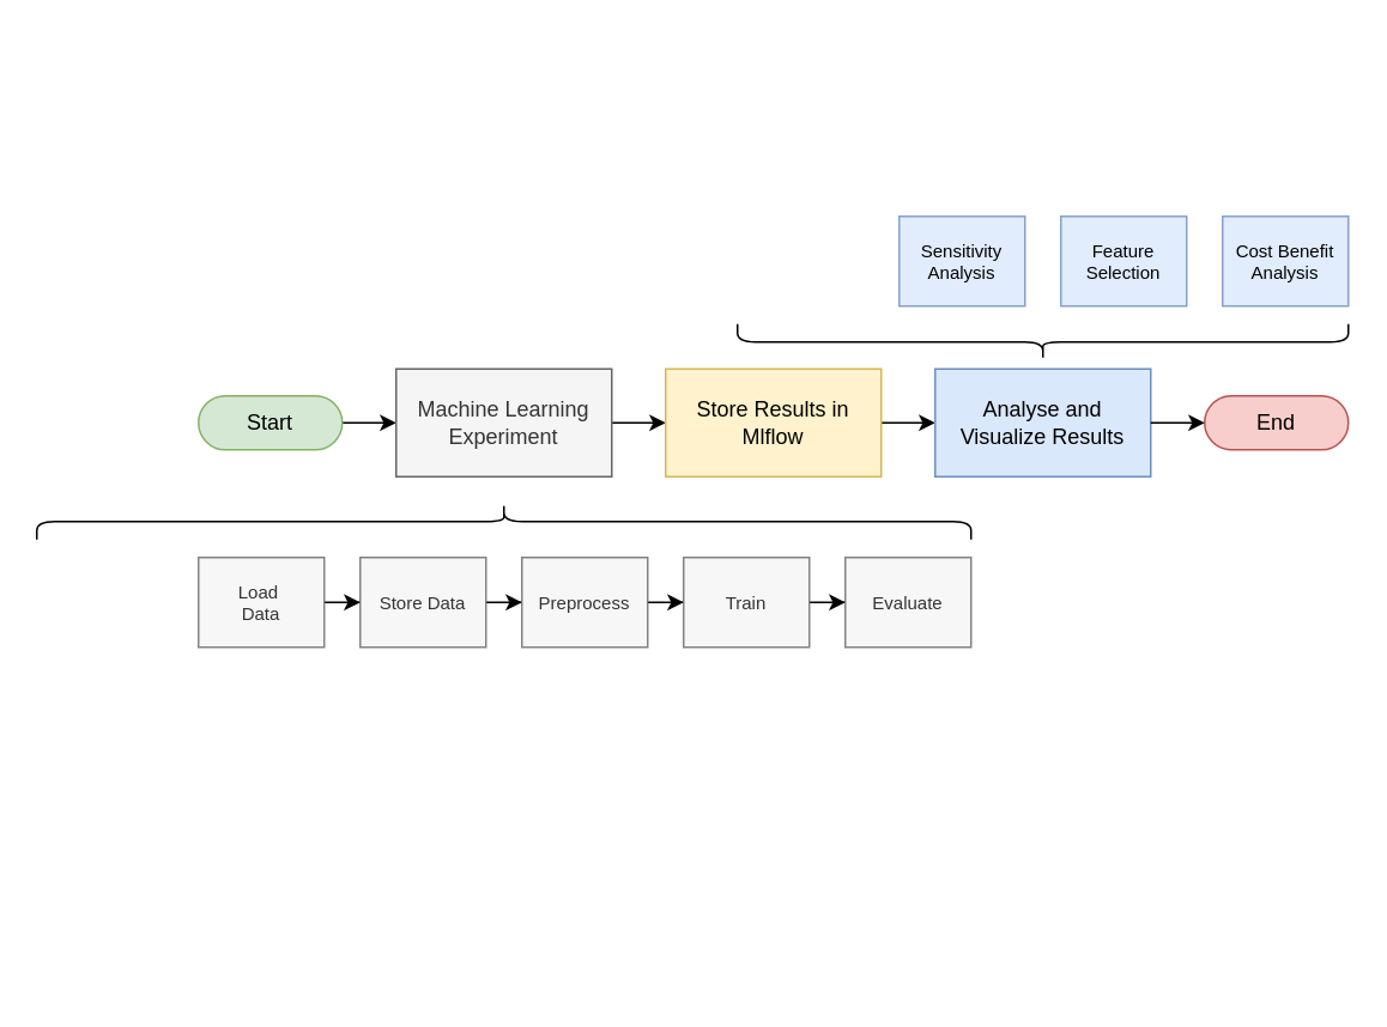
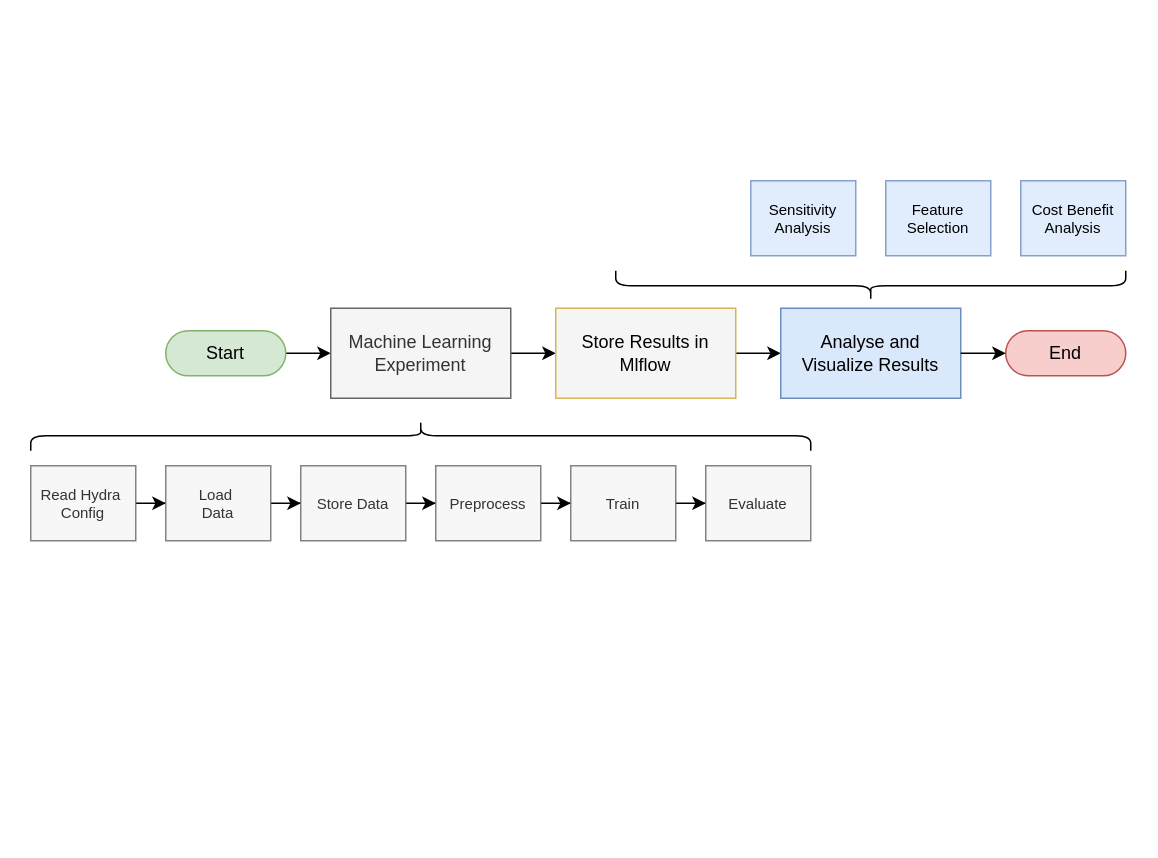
  <mxCell id="0" />
  <mxCell id="1" parent="0" />
  <mxCell id="2" value="" style="edgeStyle=orthogonalEdgeStyle;rounded=0;orthogonalLoop=1;jettySize=auto;html=1;" edge="1" parent="1" source="3" target="5"><mxGeometry relative="1" as="geometry" /></mxCell>
  <mxCell id="3" value="Start" style="html=1;dashed=0;whiteSpace=wrap;shape=mxgraph.dfd.start;fillColor=#d5e8d4;strokeColor=#82b366;" vertex="1" parent="1"><mxGeometry x="110" y="220" width="80" height="30" as="geometry" /></mxCell>
  <mxCell id="4" value="" style="edgeStyle=orthogonalEdgeStyle;rounded=0;orthogonalLoop=1;jettySize=auto;html=1;" edge="1" parent="1" source="5" target="7"><mxGeometry relative="1" as="geometry" /></mxCell>
  <mxCell id="5" value="Machine Learning Experiment" style="whiteSpace=wrap;html=1;dashed=0;fillColor=#f5f5f5;fontColor=#333333;strokeColor=#666666;" vertex="1" parent="1"><mxGeometry x="220" y="205" width="120" height="60" as="geometry" /></mxCell>
  <mxCell id="6" value="" style="edgeStyle=orthogonalEdgeStyle;rounded=0;orthogonalLoop=1;jettySize=auto;html=1;" edge="1" parent="1" source="7" target="8"><mxGeometry relative="1" as="geometry" /></mxCell>
- <mxCell id="7" value="Store Results in Mlflow" style="whiteSpace=wrap;html=1;dashed=0;fillColor=#fff2cc;strokeColor=#d6b656;" vertex="1" parent="1"><mxGeometry x="370" y="205" width="120" height="60" as="geometry" /></mxCell>
+ <mxCell id="7" value="Store Results in Mlflow" style="whiteSpace=wrap;html=1;dashed=0;fillColor=#f5f5f5;strokeColor=#d6b656;" vertex="1" parent="1"><mxGeometry x="370" y="205" width="120" height="60" as="geometry" /></mxCell>
  <mxCell id="8" value="Analyse and&lt;div&gt;&lt;span style=&quot;background-color: transparent; color: light-dark(rgb(0, 0, 0), rgb(255, 255, 255));&quot;&gt;Visualize Results&lt;/span&gt;&lt;/div&gt;" style="whiteSpace=wrap;html=1;dashed=0;fillColor=#dae8fc;strokeColor=#6c8ebf;" vertex="1" parent="1"><mxGeometry x="520" y="205" width="120" height="60" as="geometry" /></mxCell>
  <mxCell id="9" value="End" style="html=1;dashed=0;whiteSpace=wrap;shape=mxgraph.dfd.start;fillColor=#f8cecc;strokeColor=#b85450;" vertex="1" parent="1"><mxGeometry x="670" y="220" width="80" height="30" as="geometry" /></mxCell>
  <mxCell id="10" style="edgeStyle=orthogonalEdgeStyle;rounded=0;orthogonalLoop=1;jettySize=auto;html=1;exitX=1;exitY=0.5;exitDx=0;exitDy=0;entryX=0;entryY=0.5;entryDx=0;entryDy=0;entryPerimeter=0;" edge="1" parent="1" source="8" target="9"><mxGeometry relative="1" as="geometry" /></mxCell>
  <mxCell id="11" value="" style="shape=curlyBracket;whiteSpace=wrap;html=1;rounded=1;labelPosition=left;verticalLabelPosition=middle;align=right;verticalAlign=middle;rotation=90;" vertex="1" parent="1"><mxGeometry x="270" y="30" width="20" height="520" as="geometry" /></mxCell>
+ <mxCell id="12" value="" style="edgeStyle=orthogonalEdgeStyle;rounded=0;orthogonalLoop=1;jettySize=auto;html=1;fontSize=10;" edge="1" parent="1" source="13" target="15"><mxGeometry relative="1" as="geometry" /></mxCell>
+ <mxCell id="13" value="Read Hydra&amp;nbsp;&lt;div&gt;Config&lt;/div&gt;" style="rounded=0;whiteSpace=wrap;html=1;fontSize=10;fillColor=#f5f5f5;fontColor=#333333;strokeColor=#666666;opacity=80;" vertex="1" parent="1"><mxGeometry x="20" y="310" width="70" height="50" as="geometry" /></mxCell>
  <mxCell id="14" value="" style="edgeStyle=orthogonalEdgeStyle;rounded=0;orthogonalLoop=1;jettySize=auto;html=1;fontSize=10;" edge="1" parent="1" source="15" target="17"><mxGeometry relative="1" as="geometry" /></mxCell>
  <mxCell id="15" value="Load&amp;nbsp;&lt;div&gt;Data&lt;/div&gt;" style="rounded=0;whiteSpace=wrap;html=1;fontSize=10;fillColor=#f5f5f5;fontColor=#333333;strokeColor=#666666;opacity=80;" vertex="1" parent="1"><mxGeometry x="110" y="310" width="70" height="50" as="geometry" /></mxCell>
  <mxCell id="16" value="" style="edgeStyle=orthogonalEdgeStyle;rounded=0;orthogonalLoop=1;jettySize=auto;html=1;fontSize=10;" edge="1" parent="1" source="17" target="19"><mxGeometry relative="1" as="geometry" /></mxCell>
  <mxCell id="17" value="Store Data" style="rounded=0;whiteSpace=wrap;html=1;fontSize=10;fillColor=#f5f5f5;fontColor=#333333;strokeColor=#666666;opacity=80;" vertex="1" parent="1"><mxGeometry x="200" y="310" width="70" height="50" as="geometry" /></mxCell>
  <mxCell id="18" value="" style="edgeStyle=orthogonalEdgeStyle;rounded=0;orthogonalLoop=1;jettySize=auto;html=1;fontSize=10;" edge="1" parent="1" source="19" target="21"><mxGeometry relative="1" as="geometry" /></mxCell>
  <mxCell id="19" value="Preprocess" style="rounded=0;whiteSpace=wrap;html=1;fontSize=10;fillColor=#f5f5f5;fontColor=#333333;strokeColor=#666666;opacity=80;" vertex="1" parent="1"><mxGeometry x="290" y="310" width="70" height="50" as="geometry" /></mxCell>
  <mxCell id="20" value="" style="edgeStyle=orthogonalEdgeStyle;rounded=0;orthogonalLoop=1;jettySize=auto;html=1;fontSize=10;" edge="1" parent="1" source="21" target="22"><mxGeometry relative="1" as="geometry" /></mxCell>
  <mxCell id="21" value="Train" style="rounded=0;whiteSpace=wrap;html=1;fontSize=10;fillColor=#f5f5f5;fontColor=#333333;strokeColor=#666666;opacity=80;" vertex="1" parent="1"><mxGeometry x="380" y="310" width="70" height="50" as="geometry" /></mxCell>
  <mxCell id="22" value="Evaluate" style="rounded=0;whiteSpace=wrap;html=1;fontSize=10;fillColor=#f5f5f5;fontColor=#333333;strokeColor=#666666;opacity=80;" vertex="1" parent="1"><mxGeometry x="470" y="310" width="70" height="50" as="geometry" /></mxCell>
  <mxCell id="23" value="Feature Selection" style="rounded=0;whiteSpace=wrap;html=1;fontSize=10;fillColor=#dae8fc;strokeColor=#6c8ebf;opacity=80;" vertex="1" parent="1"><mxGeometry x="590" y="120" width="70" height="50" as="geometry" /></mxCell>
  <mxCell id="24" value="Cost Benefit Analysis" style="rounded=0;whiteSpace=wrap;html=1;fontSize=10;fillColor=#dae8fc;strokeColor=#6c8ebf;opacity=80;" vertex="1" parent="1"><mxGeometry x="680" y="120" width="70" height="50" as="geometry" /></mxCell>
  <mxCell id="25" value="" style="shape=curlyBracket;whiteSpace=wrap;html=1;rounded=1;labelPosition=left;verticalLabelPosition=middle;align=right;verticalAlign=middle;rotation=-90;" vertex="1" parent="1"><mxGeometry x="570" y="20" width="20" height="340" as="geometry" /></mxCell>
  <mxCell id="26" value="Sensitivity&lt;div&gt;Analysis&lt;/div&gt;" style="rounded=0;whiteSpace=wrap;html=1;fontSize=10;fillColor=#dae8fc;strokeColor=#6c8ebf;opacity=80;" vertex="1" parent="1"><mxGeometry x="500" y="120" width="70" height="50" as="geometry" /></mxCell>
